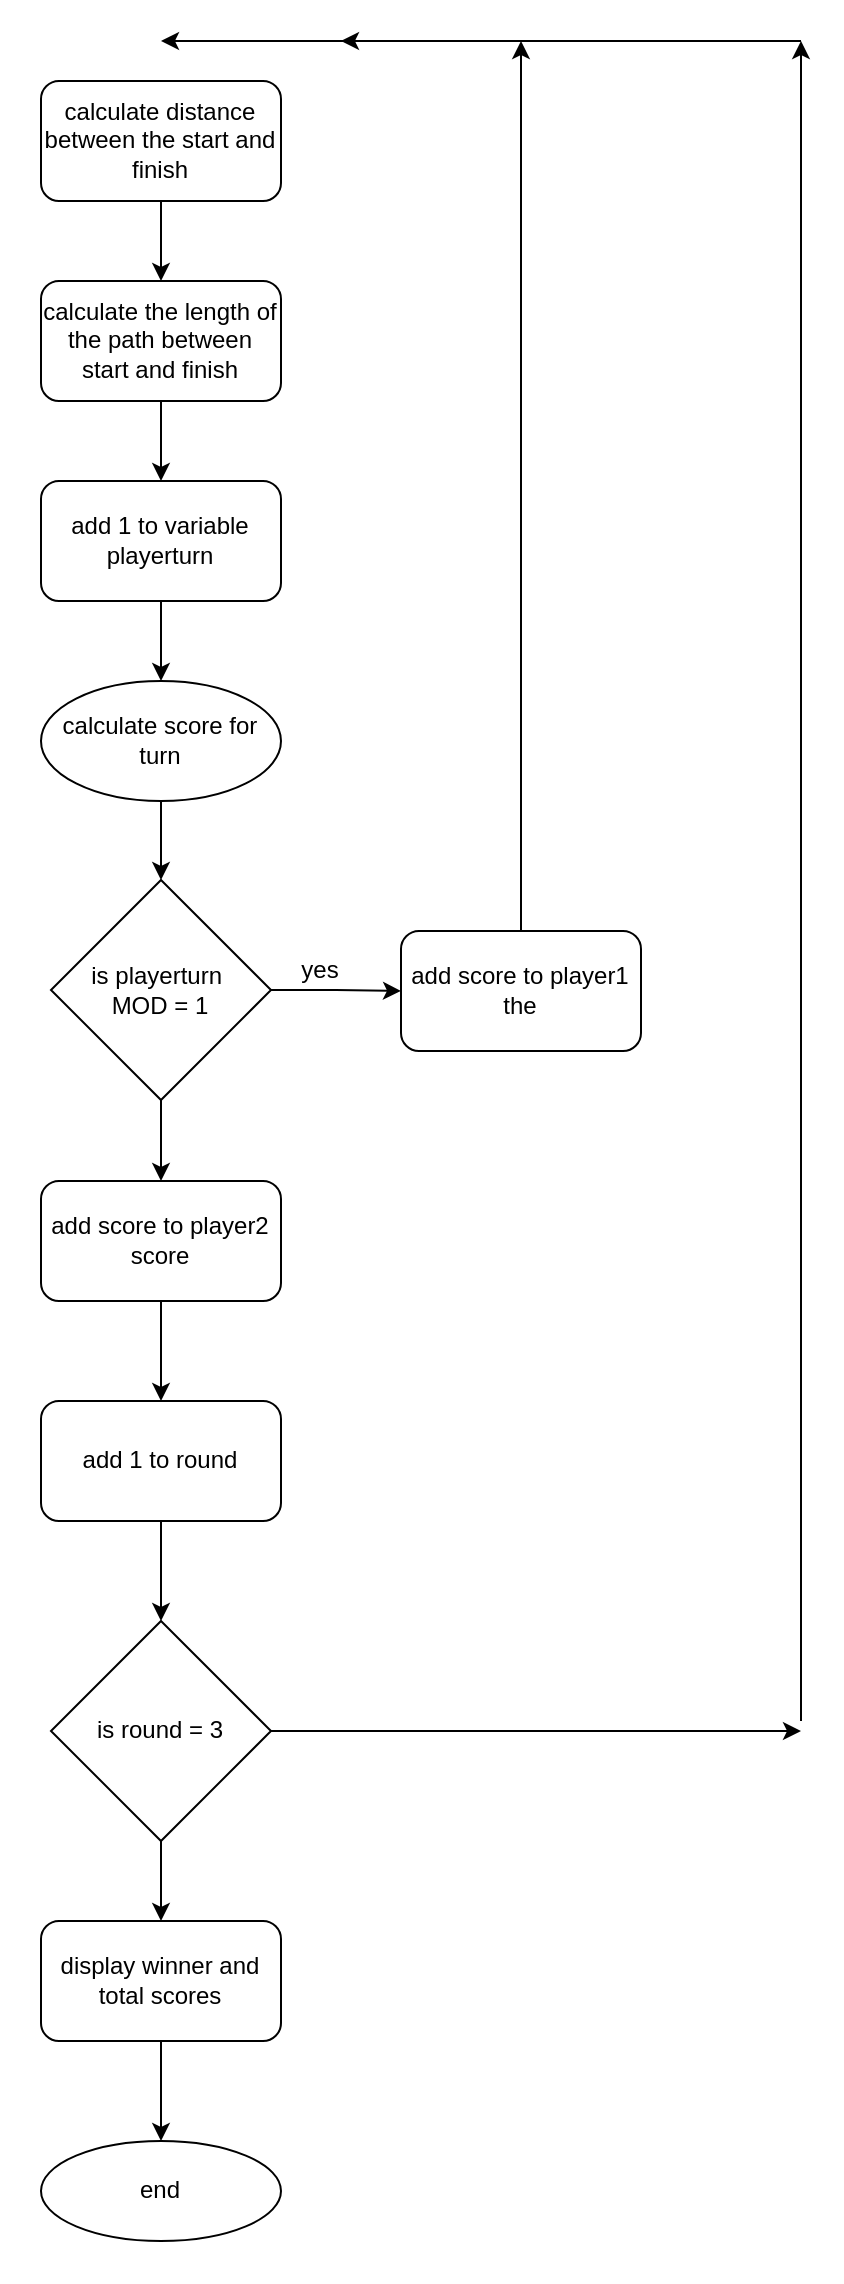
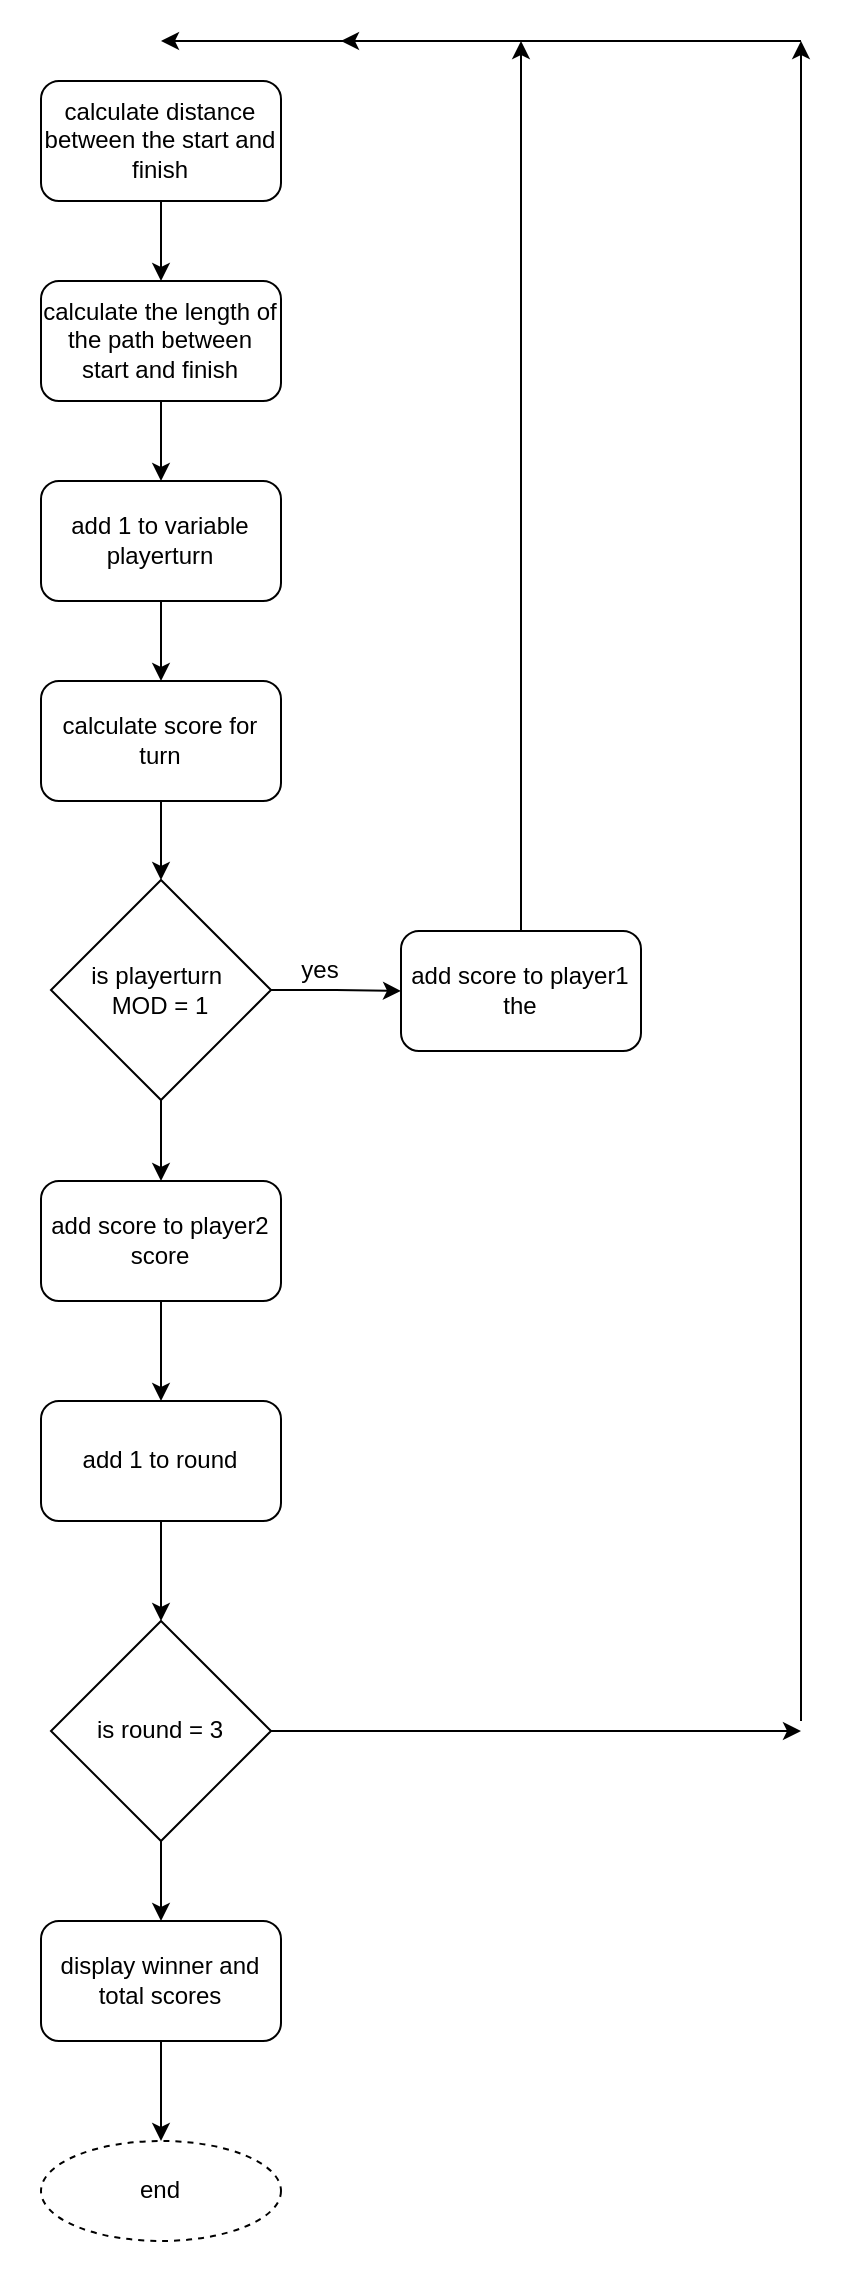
  <mxCell id="0" />
  <mxCell id="1" parent="0" />
  <mxCell id="2" style="edgeStyle=orthogonalEdgeStyle;rounded=0;orthogonalLoop=1;jettySize=auto;html=1;" edge="1" parent="1" source="3" target="5"><mxGeometry relative="1" as="geometry" /></mxCell>
  <mxCell id="3" value="calculate distance between the start and finish" style="rounded=1;whiteSpace=wrap;html=1;" vertex="1" parent="1"><mxGeometry x="20" y="40" width="120" height="60" as="geometry" /></mxCell>
  <mxCell id="4" style="edgeStyle=orthogonalEdgeStyle;rounded=0;orthogonalLoop=1;jettySize=auto;html=1;" edge="1" parent="1" source="5" target="9"><mxGeometry relative="1" as="geometry" /></mxCell>
  <mxCell id="5" value="calculate the length of the path between start and finish" style="rounded=1;whiteSpace=wrap;html=1;" vertex="1" parent="1"><mxGeometry x="20" y="140" width="120" height="60" as="geometry" /></mxCell>
  <mxCell id="6" style="edgeStyle=orthogonalEdgeStyle;rounded=0;orthogonalLoop=1;jettySize=auto;html=1;" edge="1" parent="1" source="7" target="12"><mxGeometry relative="1" as="geometry" /></mxCell>
- <mxCell id="7" value="calculate score for turn" style="ellipse;whiteSpace=wrap;html=1;" vertex="1" parent="1"><mxGeometry x="20" y="340" width="120" height="60" as="geometry" /></mxCell>
+ <mxCell id="7" value="calculate score for turn" style="rounded=1;whiteSpace=wrap;html=1;" vertex="1" parent="1"><mxGeometry x="20" y="340" width="120" height="60" as="geometry" /></mxCell>
  <mxCell id="8" style="edgeStyle=orthogonalEdgeStyle;rounded=0;orthogonalLoop=1;jettySize=auto;html=1;" edge="1" parent="1" source="9" target="7"><mxGeometry relative="1" as="geometry" /></mxCell>
  <mxCell id="9" value="add 1 to variable playerturn" style="rounded=1;whiteSpace=wrap;html=1;" vertex="1" parent="1"><mxGeometry x="20" y="240" width="120" height="60" as="geometry" /></mxCell>
  <mxCell id="10" style="edgeStyle=orthogonalEdgeStyle;rounded=0;orthogonalLoop=1;jettySize=auto;html=1;" edge="1" parent="1" source="12" target="14"><mxGeometry relative="1" as="geometry" /></mxCell>
  <mxCell id="11" style="edgeStyle=orthogonalEdgeStyle;rounded=0;orthogonalLoop=1;jettySize=auto;html=1;" edge="1" parent="1" source="12" target="18"><mxGeometry relative="1" as="geometry" /></mxCell>
  <mxCell id="12" value="is playerturn&amp;nbsp;&lt;div&gt;MOD = 1&lt;/div&gt;" style="rhombus;whiteSpace=wrap;html=1;" vertex="1" parent="1"><mxGeometry x="25" y="439.5" width="110" height="110" as="geometry" /></mxCell>
  <mxCell id="13" style="edgeStyle=orthogonalEdgeStyle;rounded=0;orthogonalLoop=1;jettySize=auto;html=1;" edge="1" parent="1" source="14"><mxGeometry relative="1" as="geometry"><mxPoint x="260" y="20" as="targetPoint" /></mxGeometry></mxCell>
  <mxCell id="14" value="add score to player1 the" style="rounded=1;whiteSpace=wrap;html=1;" vertex="1" parent="1"><mxGeometry x="200" y="465" width="120" height="60" as="geometry" /></mxCell>
  <mxCell id="15" value="yes" style="text;html=1;align=center;verticalAlign=middle;whiteSpace=wrap;rounded=0;" vertex="1" parent="1"><mxGeometry x="130" y="470" width="60" height="30" as="geometry" /></mxCell>
  <mxCell id="16" value="" style="endArrow=classic;html=1;rounded=0;" edge="1" parent="1"><mxGeometry width="50" height="50" relative="1" as="geometry"><mxPoint x="260" y="20" as="sourcePoint" /><mxPoint x="80" y="20" as="targetPoint" /></mxGeometry></mxCell>
  <mxCell id="17" style="edgeStyle=orthogonalEdgeStyle;rounded=0;orthogonalLoop=1;jettySize=auto;html=1;entryX=0.5;entryY=0;entryDx=0;entryDy=0;" edge="1" parent="1" source="18" target="20"><mxGeometry relative="1" as="geometry" /></mxCell>
  <mxCell id="18" value="add score to player2 score" style="rounded=1;whiteSpace=wrap;html=1;" vertex="1" parent="1"><mxGeometry x="20" y="590" width="120" height="60" as="geometry" /></mxCell>
  <mxCell id="19" style="edgeStyle=orthogonalEdgeStyle;rounded=0;orthogonalLoop=1;jettySize=auto;html=1;" edge="1" parent="1" source="20" target="23"><mxGeometry relative="1" as="geometry" /></mxCell>
  <mxCell id="20" value="add 1 to round" style="rounded=1;whiteSpace=wrap;html=1;" vertex="1" parent="1"><mxGeometry x="20" y="700" width="120" height="60" as="geometry" /></mxCell>
  <mxCell id="21" style="edgeStyle=orthogonalEdgeStyle;rounded=0;orthogonalLoop=1;jettySize=auto;html=1;" edge="1" parent="1" source="23" target="25"><mxGeometry relative="1" as="geometry" /></mxCell>
  <mxCell id="22" style="edgeStyle=orthogonalEdgeStyle;rounded=0;orthogonalLoop=1;jettySize=auto;html=1;" edge="1" parent="1" source="23"><mxGeometry relative="1" as="geometry"><mxPoint x="400" y="865" as="targetPoint" /></mxGeometry></mxCell>
  <mxCell id="23" value="is round = 3" style="rhombus;whiteSpace=wrap;html=1;" vertex="1" parent="1"><mxGeometry x="25" y="810" width="110" height="110" as="geometry" /></mxCell>
  <mxCell id="24" style="edgeStyle=orthogonalEdgeStyle;rounded=0;orthogonalLoop=1;jettySize=auto;html=1;" edge="1" parent="1" source="25" target="28"><mxGeometry relative="1" as="geometry" /></mxCell>
  <mxCell id="25" value="display winner and total scores" style="rounded=1;whiteSpace=wrap;html=1;" vertex="1" parent="1"><mxGeometry x="20" y="960" width="120" height="60" as="geometry" /></mxCell>
  <mxCell id="26" value="" style="endArrow=classic;html=1;rounded=0;" edge="1" parent="1"><mxGeometry width="50" height="50" relative="1" as="geometry"><mxPoint x="400" y="20" as="sourcePoint" /><mxPoint x="170" y="20" as="targetPoint" /></mxGeometry></mxCell>
  <mxCell id="27" value="" style="endArrow=classic;html=1;rounded=0;" edge="1" parent="1"><mxGeometry width="50" height="50" relative="1" as="geometry"><mxPoint x="400" y="860" as="sourcePoint" /><mxPoint x="400" y="20" as="targetPoint" /></mxGeometry></mxCell>
- <mxCell id="28" value="end" style="ellipse;whiteSpace=wrap;html=1;" vertex="1" parent="1"><mxGeometry x="20" y="1070" width="120" height="50" as="geometry" /></mxCell>
+ <mxCell id="28" value="end" style="ellipse;whiteSpace=wrap;html=1;dashed=1;" vertex="1" parent="1"><mxGeometry x="20" y="1070" width="120" height="50" as="geometry" /></mxCell>
